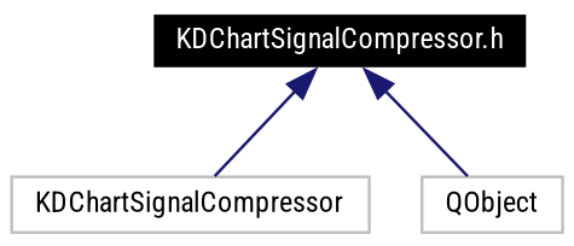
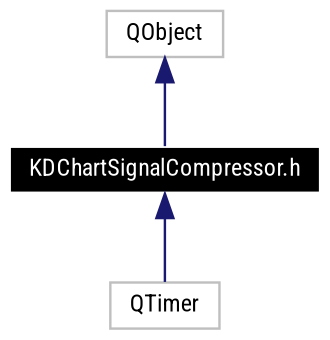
  digraph {
    fontname="Roboto Condensed"
    node [color=grey75 fontname="Roboto Condensed" fontsize=10 shape=record]
    edge [color=midnightblue dir=back fontname="Roboto Condensed" fontsize=10 labelfontname=Helvetica labelfontsize=10 style=solid]
    n1 [color=white fillcolor=black fontcolor=white height=0.2 label="KDChartSignalCompressor.h" style=filled width=0.4]
-   n2 [height=0.2 label=KDChartSignalCompressor width=0.4]
+   n2 [height=0.2 label=QTimer width=0.4]
    n3 [height=0.2 label=QObject width=0.4]
    n1 -> n2
-   n1 -> n3
+   n3 -> n1
  }
